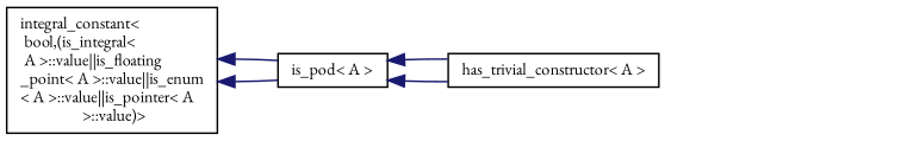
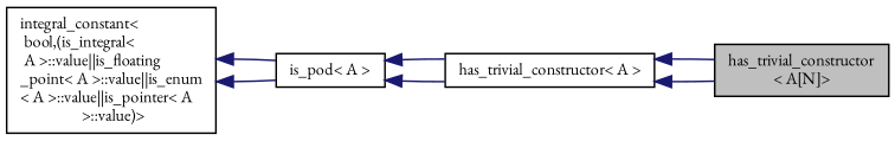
  digraph {
    rankdir=LR
    fontname="EB Garamond"
    node [color=black fillcolor=white fontname="EB Garamond" fontsize=10 shape=record style=filled]
    edge [color=midnightblue dir=back fontname="EB Garamond" fontsize=10 labelfontname=Helvetica labelfontsize=10 style=solid]
+   n1 [fillcolor=grey75 fontcolor=black height=0.2 label="has_trivial_constructor\l\< A[N]\>" width=0.4]
    n2 [height=0.2 label="has_trivial_constructor\< A \>" width=0.4]
    n3 [height=0.2 label="is_pod\< A \>" width=0.4]
    n4 [height=0.2 label="integral_constant\<\l bool,(is_integral\<\l A \>::value\|\|is_floating\l_point\< A \>::value\|\|is_enum\l\< A \>::value\|\|is_pointer\< A\l \>::value)\>" width=0.4]
+   n2 -> n1
+   n2 -> n1
    n3 -> n2
    n3 -> n2
    n4 -> n3
    n4 -> n3
  }
